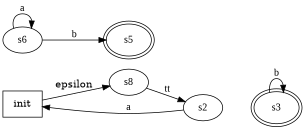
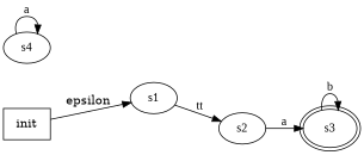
  digraph {
    rankdir=LR
    node [peripheries=1 shape=ellipse fontname=TimesNewRoman]
    edge [fontname=TimesNewRoman]
    init [shape=plaintext fontname=""]
-   n2 [label=s8]
+   n2 [label=s1]
    n3 [label=s2]
    n4 [label=s3 peripheries=2]
-   n5 [label=s6]
-   n6 [label=s5 peripheries=2]
+   n5 [label=s4]
    init -> n2 [label=epsilon fontname=""]
    n2 -> n3 [label=tt]
-   n3 -> init [label=a]
+   n3 -> n4 [label=a]
    n4 -> n4 [label=b]
    n5 -> n5 [label=a]
-   n5 -> n6 [label=b]
  }
